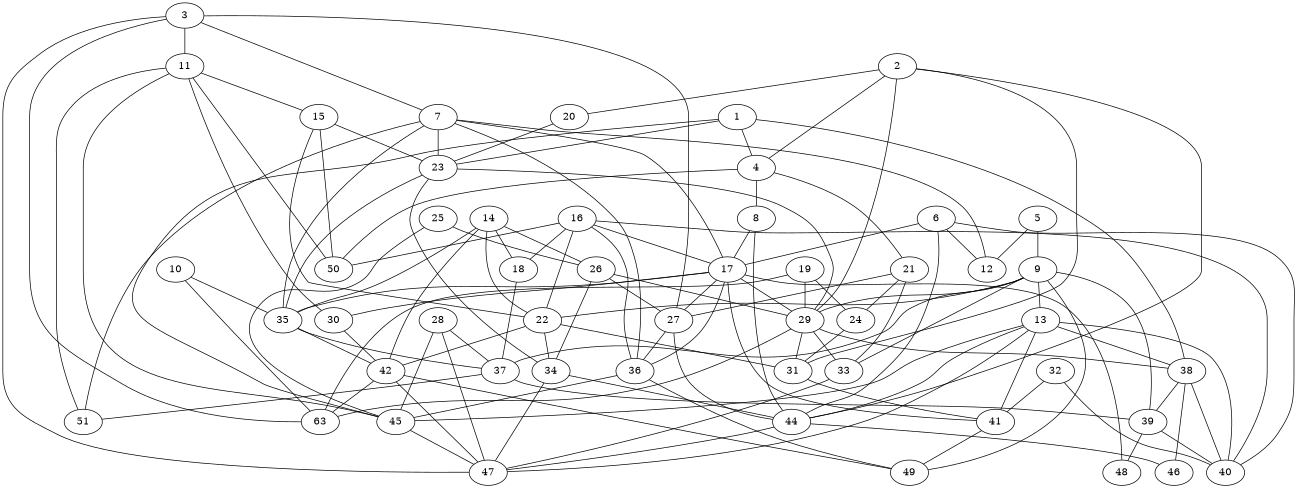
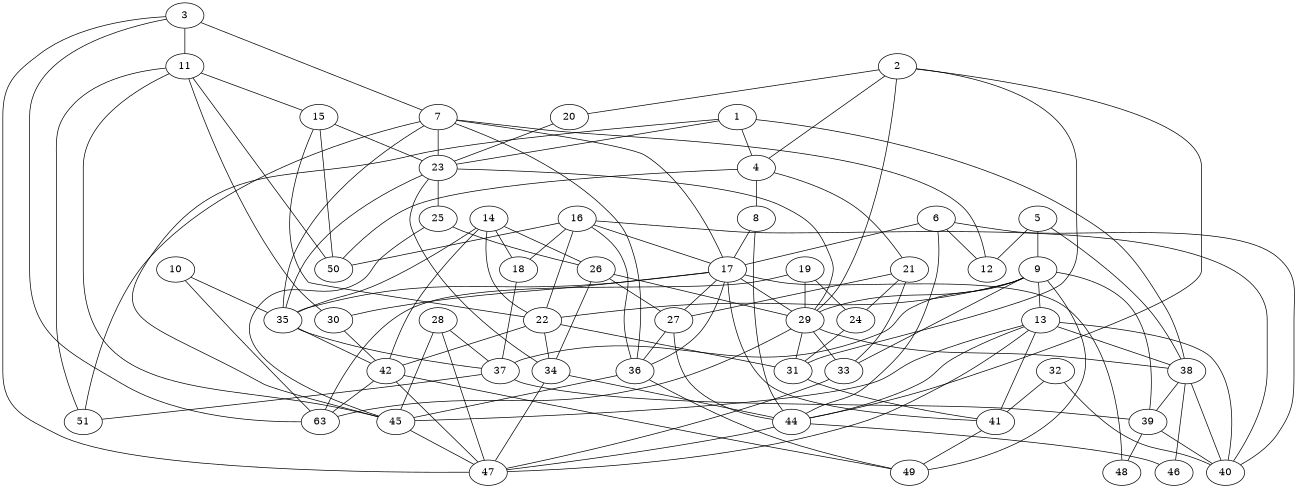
  graph {
    1
    45
    38
    4
    23
    47
    40
    39
    46
    50
    21
    8
    29
    35
    34
    25
    48
    31
    n19 [label=63]
    33
    27
    24
    44
    17
    37
    42
    26
    2
    20
    41
    49
    3
    11
    7
    51
    30
    15
    12
    36
    22
    5
    9
    13
    6
    10
    14
    18
    16
    19
    28
    32
    1 -- 45
    1 -- 38
    1 -- 4
    1 -- 23
    45 -- 47
    38 -- 40
    38 -- 39
    38 -- 46
    4 -- 50
    4 -- 21
    4 -- 8
    23 -- 29
    23 -- 35
    23 -- 34
+   23 -- 25
    39 -- 40
    39 -- 48
    21 -- 33
    21 -- 27
    21 -- 24
    8 -- 44
    8 -- 17
    29 -- 38
    29 -- 31
    29 -- n19
    29 -- 33
    35 -- 37
    35 -- 42
    34 -- 47
    34 -- 44
    25 -- 45
    25 -- 26
    31 -- 41
    33 -- 47
    27 -- 44
    27 -- 36
    24 -- 31
    44 -- 47
    44 -- 46
    17 -- 29
    17 -- 35
    17 -- 48
    17 -- 27
    17 -- 41
    17 -- 30
    17 -- 36
    37 -- 39
    37 -- 51
    42 -- 47
    42 -- n19
    42 -- 49
    26 -- 29
    26 -- 34
    26 -- 27
    2 -- 4
    2 -- 29
    2 -- 31
    2 -- 44
    2 -- 20
    20 -- 23
    41 -- 49
    3 -- 47
    3 -- n19
-   3 -- 27
    3 -- 11
    3 -- 7
    11 -- 45
    11 -- 50
    11 -- 51
    11 -- 30
    11 -- 15
    7 -- 23
    7 -- 35
    7 -- 17
    7 -- 51
    7 -- 12
    7 -- 36
    30 -- 42
    15 -- 23
    15 -- 50
    15 -- 22
    36 -- 45
    36 -- 49
    22 -- 34
    22 -- 31
    22 -- 42
+   5 -- 38
    5 -- 12
    5 -- 9
    9 -- 39
    9 -- 29
    9 -- 33
    9 -- 37
    9 -- 49
    9 -- 22
    9 -- 13
    13 -- 45
    13 -- 38
    13 -- 47
    13 -- 40
    13 -- 44
    13 -- 41
    6 -- 40
    6 -- 44
    6 -- 17
    6 -- 12
    10 -- 35
    10 -- n19
    14 -- 35
    14 -- 42
    14 -- 26
    14 -- 22
    14 -- 18
    18 -- 37
    16 -- 40
    16 -- 50
    16 -- 17
    16 -- 36
    16 -- 22
    16 -- 18
    19 -- 29
    19 -- n19
    19 -- 24
    28 -- 45
    28 -- 47
    28 -- 37
    32 -- 40
    32 -- 41
  }
